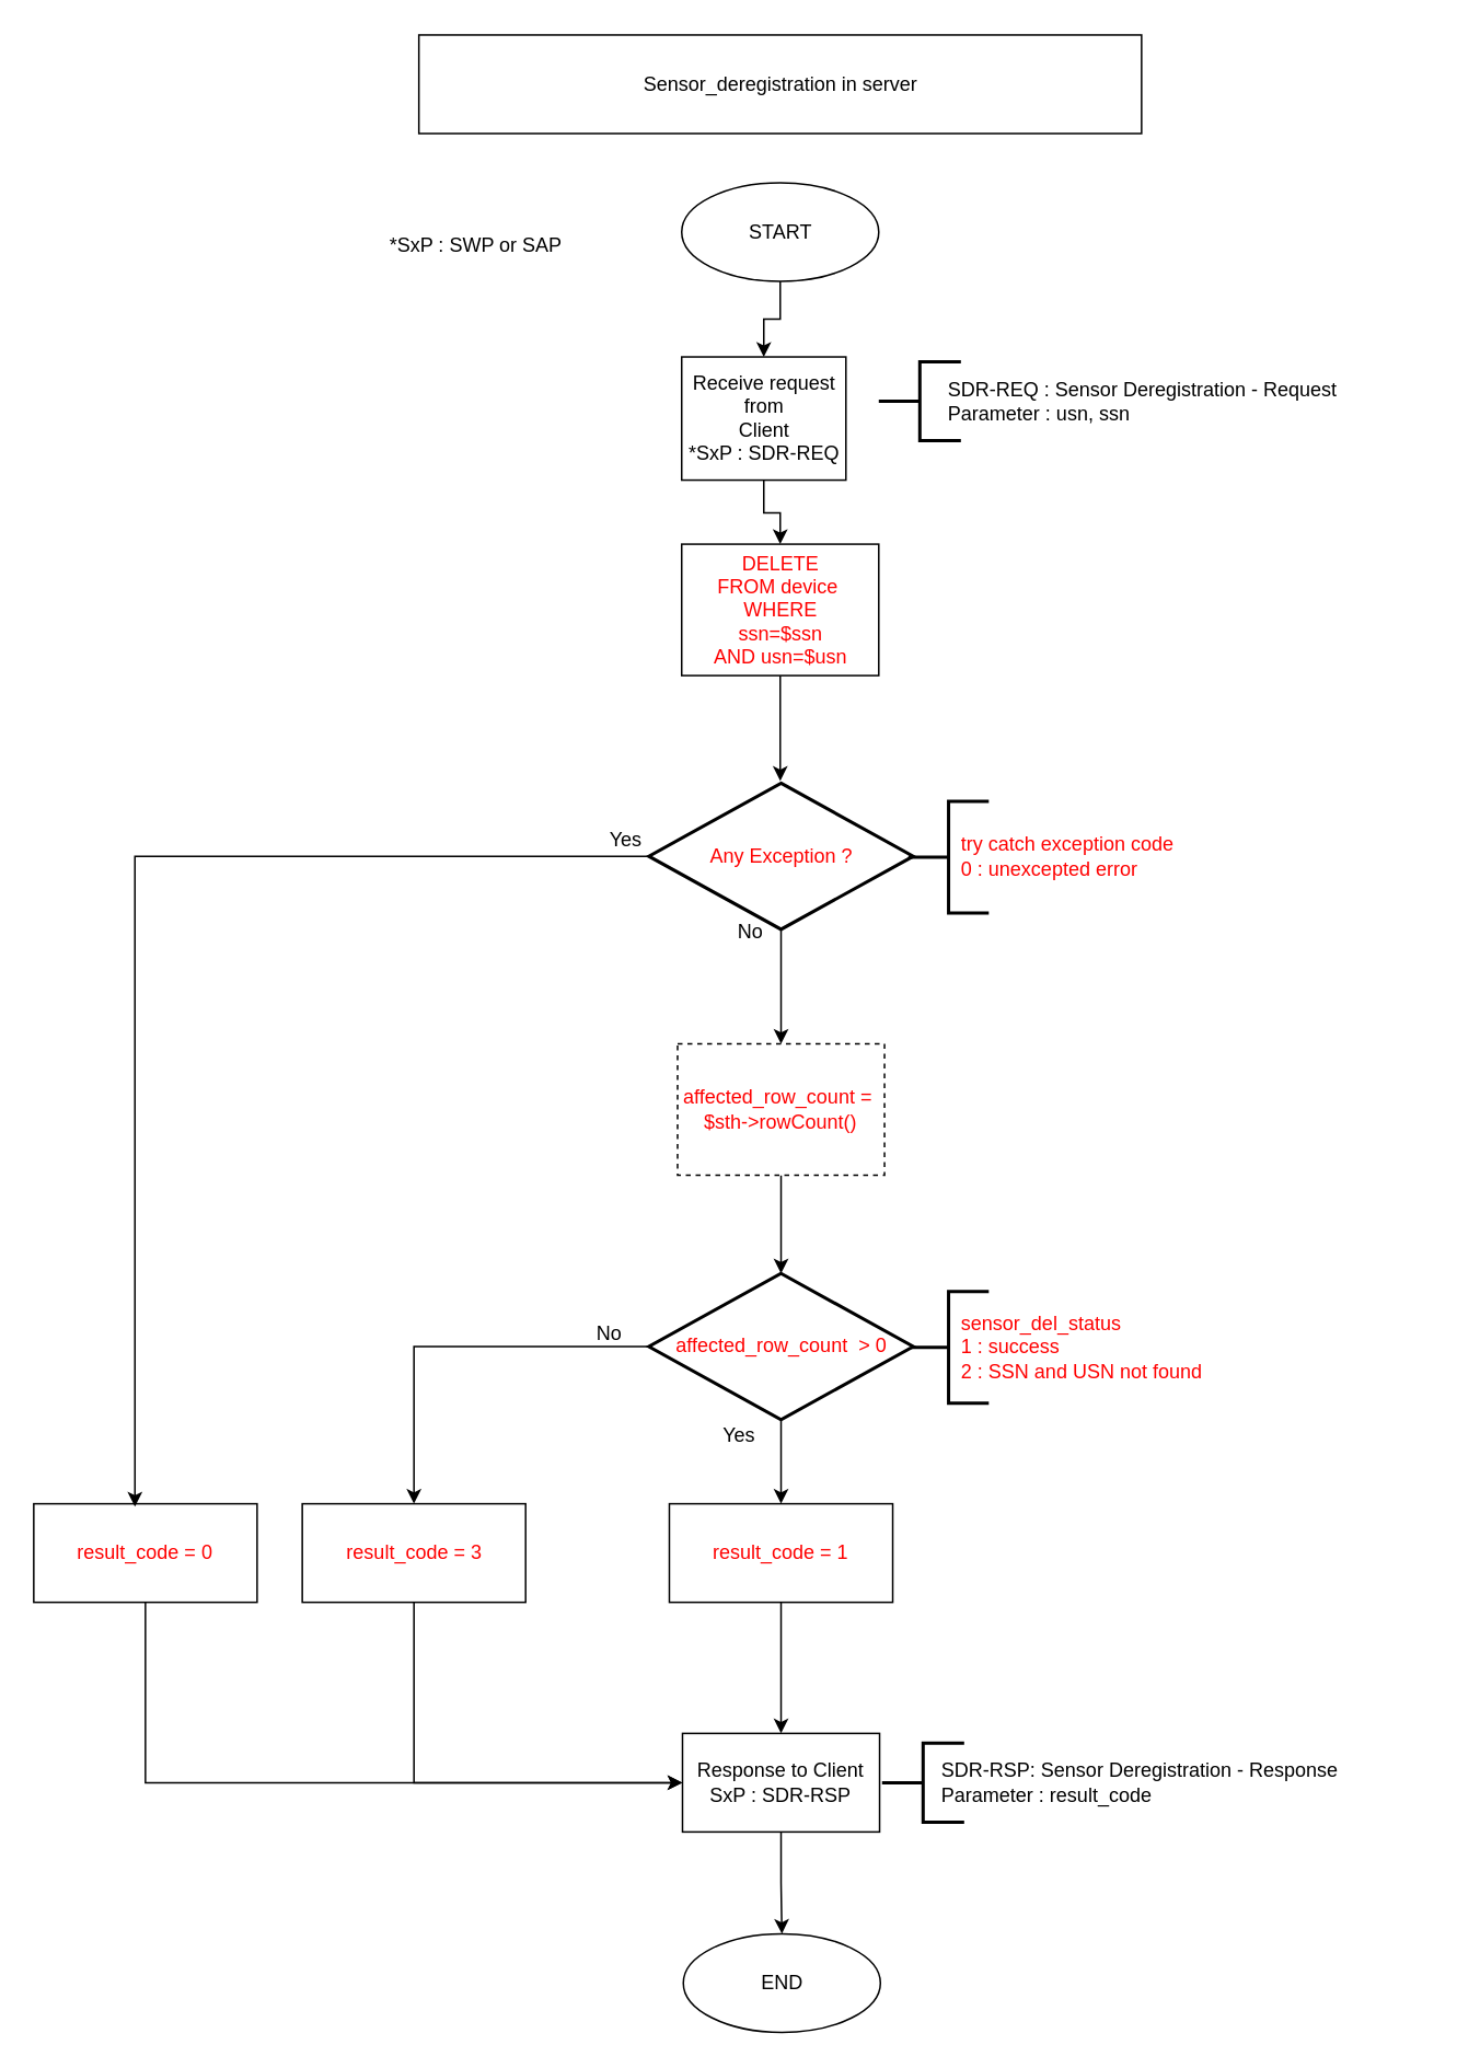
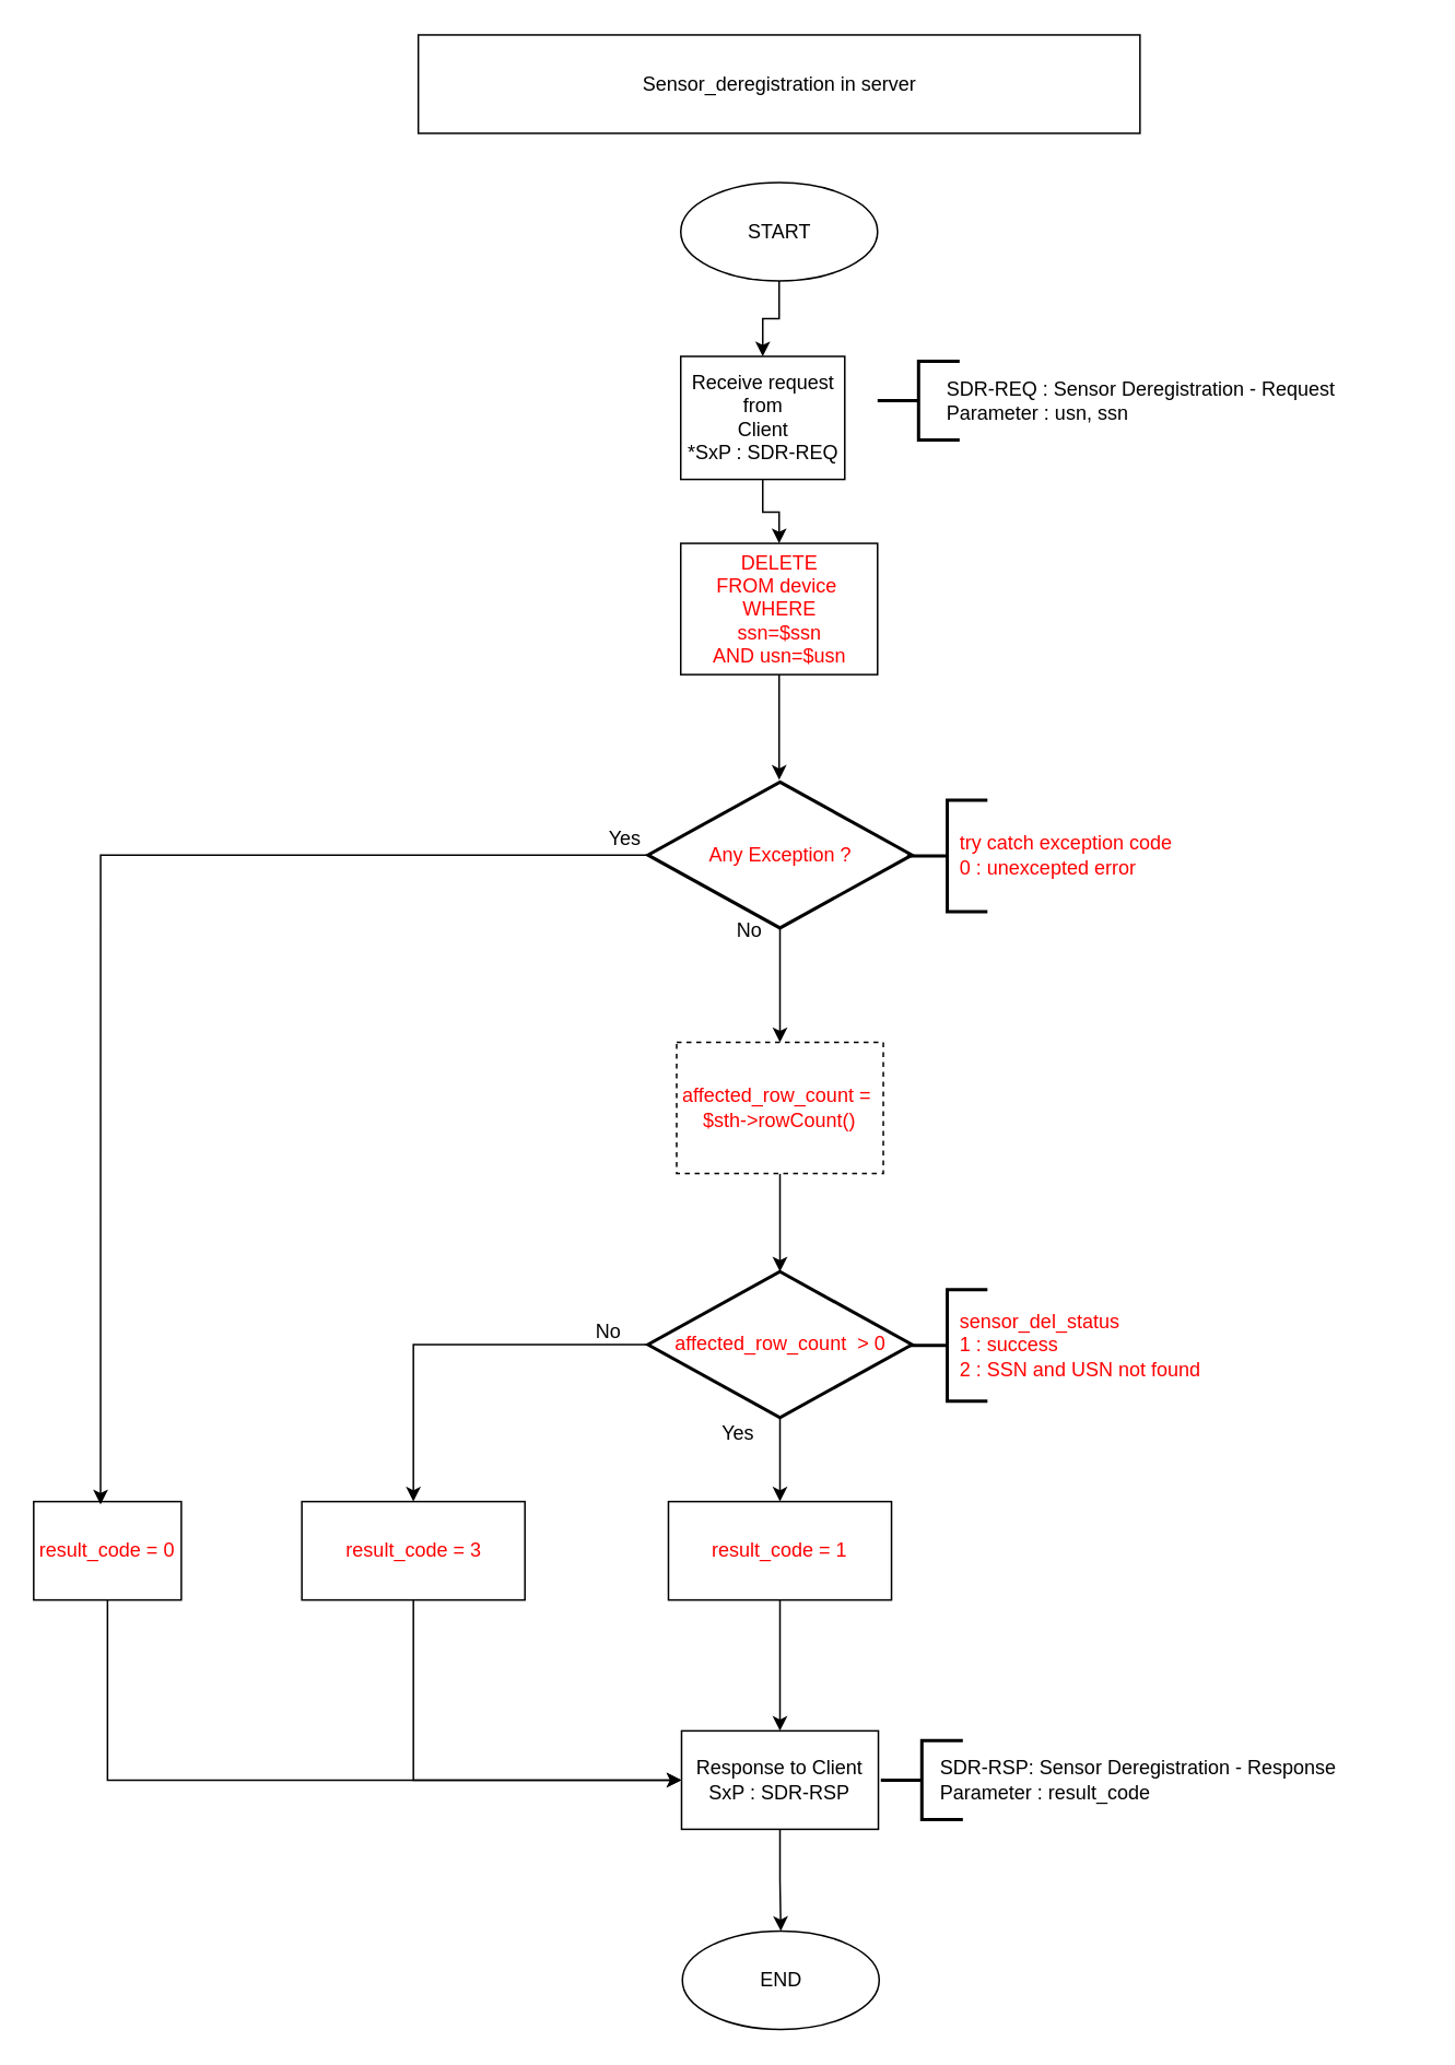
  <mxCell id="0" />
  <mxCell id="1" parent="0" />
  <mxCell id="2" style="edgeStyle=orthogonalEdgeStyle;rounded=0;orthogonalLoop=1;jettySize=auto;html=1;entryX=0.5;entryY=0;entryDx=0;entryDy=0;" parent="1" source="3" target="5" edge="1"><mxGeometry relative="1" as="geometry" /></mxCell>
  <mxCell id="3" value="START" style="ellipse;whiteSpace=wrap;html=1;" parent="1" vertex="1"><mxGeometry x="414.5" y="110.8" width="120" height="60" as="geometry" /></mxCell>
  <mxCell id="4" value="" style="edgeStyle=orthogonalEdgeStyle;rounded=0;orthogonalLoop=1;jettySize=auto;html=1;" parent="1" source="5" target="7" edge="1"><mxGeometry relative="1" as="geometry" /></mxCell>
  <mxCell id="5" value="Receive request from&lt;br&gt;Client&lt;br&gt;*SxP : SDR-REQ" style="rounded=0;whiteSpace=wrap;html=1;" parent="1" vertex="1"><mxGeometry x="414.5" y="216.8" width="100" height="75" as="geometry" /></mxCell>
  <mxCell id="6" style="edgeStyle=orthogonalEdgeStyle;rounded=0;orthogonalLoop=1;jettySize=auto;html=1;fontColor=#000000;" edge="1" parent="1" source="7"><mxGeometry relative="1" as="geometry"><mxPoint x="474.5" y="475" as="targetPoint" /></mxGeometry></mxCell>
  <mxCell id="7" value="DELETE&lt;br&gt;FROM device&amp;nbsp; &lt;br&gt;WHERE&lt;br&gt;ssn=$ssn &lt;br&gt;AND usn=$usn" style="rounded=0;whiteSpace=wrap;html=1;fontColor=#FF0000;" parent="1" vertex="1"><mxGeometry x="414.5" y="330.8" width="120" height="80" as="geometry" /></mxCell>
  <mxCell id="8" value="" style="strokeWidth=2;html=1;shape=mxgraph.flowchart.annotation_2;align=left;pointerEvents=1;rotation=0;" parent="1" vertex="1"><mxGeometry x="534.5" y="219.8" width="50" height="48" as="geometry" /></mxCell>
  <mxCell id="9" value="SDR-REQ : Sensor Deregistration - Request&lt;br&gt;Parameter : usn, ssn" style="text;html=1;strokeColor=none;fillColor=none;align=left;verticalAlign=middle;whiteSpace=wrap;rounded=0;" parent="1" vertex="1"><mxGeometry x="574.5" y="233.8" width="290" height="20" as="geometry" /></mxCell>
- <mxCell id="10" value="*SxP : SWP or SAP" style="text;html=1;resizable=0;points=[];autosize=1;align=left;verticalAlign=top;spacingTop=-4;" parent="1" vertex="1"><mxGeometry x="234.5" y="138.8" width="120" height="20" as="geometry" /></mxCell>
  <mxCell id="11" value="Sensor_deregistration in server" style="rounded=0;whiteSpace=wrap;html=1;" parent="1" vertex="1"><mxGeometry x="254.5" y="20.8" width="440" height="60" as="geometry" /></mxCell>
  <mxCell id="12" value="" style="edgeStyle=orthogonalEdgeStyle;rounded=0;orthogonalLoop=1;jettySize=auto;html=1;" parent="1" source="13" target="16" edge="1"><mxGeometry relative="1" as="geometry" /></mxCell>
  <mxCell id="13" value="Response to Client&lt;br&gt;SxP :&amp;nbsp;&lt;span style=&quot;text-align: left&quot;&gt;SDR-RSP&lt;/span&gt;" style="rounded=0;whiteSpace=wrap;html=1;" parent="1" vertex="1"><mxGeometry x="415" y="1054.8" width="120" height="60" as="geometry" /></mxCell>
  <mxCell id="14" value="" style="strokeWidth=2;html=1;shape=mxgraph.flowchart.annotation_2;align=left;pointerEvents=1;rotation=0;" parent="1" vertex="1"><mxGeometry x="536.5" y="1060.8" width="50" height="48" as="geometry" /></mxCell>
  <mxCell id="15" value="&lt;span&gt;SDR-RSP: Sensor Deregistration - Response&lt;/span&gt;&lt;br&gt;Parameter : result_code" style="text;html=1;strokeColor=none;fillColor=none;align=left;verticalAlign=middle;whiteSpace=wrap;rounded=0;" parent="1" vertex="1"><mxGeometry x="571" y="1074.8" width="270" height="20" as="geometry" /></mxCell>
  <mxCell id="16" value="END" style="ellipse;whiteSpace=wrap;html=1;" parent="1" vertex="1"><mxGeometry x="415.5" y="1176.8" width="120" height="60" as="geometry" /></mxCell>
  <mxCell id="17" style="edgeStyle=orthogonalEdgeStyle;rounded=0;orthogonalLoop=1;jettySize=auto;html=1;entryX=0;entryY=0.5;entryDx=0;entryDy=0;fontSize=12;fontColor=#FF0000;exitX=0.5;exitY=1;exitDx=0;exitDy=0;" parent="1" source="18" target="13" edge="1"><mxGeometry relative="1" as="geometry"><mxPoint x="412" y="1095" as="targetPoint" /></mxGeometry></mxCell>
  <mxCell id="18" value="&lt;font&gt;result_code = 3&lt;/font&gt;" style="rounded=0;whiteSpace=wrap;html=1;fontColor=#FF0000;" parent="1" vertex="1"><mxGeometry x="183.5" y="915" width="136" height="60" as="geometry" /></mxCell>
  <mxCell id="19" value="" style="strokeWidth=2;html=1;shape=mxgraph.flowchart.annotation_2;align=left;pointerEvents=1;rotation=0;fontColor=#FF0000;" parent="1" vertex="1"><mxGeometry x="552.5" y="785.8" width="49" height="68" as="geometry" /></mxCell>
  <mxCell id="20" value="&lt;span style=&quot;text-align: center&quot;&gt;sensor_del_status&lt;/span&gt;&lt;font&gt;&lt;br&gt;1 : success&lt;br&gt;2 : SSN and USN not found&lt;/font&gt;" style="text;html=1;strokeColor=none;fillColor=none;align=left;verticalAlign=middle;whiteSpace=wrap;rounded=0;fontColor=#FF0000;" parent="1" vertex="1"><mxGeometry x="582.5" y="785" width="270" height="69" as="geometry" /></mxCell>
  <mxCell id="21" style="edgeStyle=orthogonalEdgeStyle;rounded=0;orthogonalLoop=1;jettySize=auto;html=1;entryX=0.5;entryY=0;entryDx=0;entryDy=0;entryPerimeter=0;fontColor=#000000;" edge="1" parent="1" source="22" target="25"><mxGeometry relative="1" as="geometry" /></mxCell>
  <mxCell id="22" value="affected_row_count =&amp;nbsp;&lt;br&gt;$sth-&amp;gt;rowCount()" style="rounded=0;whiteSpace=wrap;html=1;fontColor=#FF0000;dashed=1;" vertex="1" parent="1"><mxGeometry x="412" y="635" width="126" height="80" as="geometry" /></mxCell>
  <mxCell id="23" style="edgeStyle=orthogonalEdgeStyle;rounded=0;orthogonalLoop=1;jettySize=auto;html=1;entryX=0.5;entryY=0;entryDx=0;entryDy=0;fontColor=#000000;" edge="1" parent="1" source="25" target="18"><mxGeometry relative="1" as="geometry" /></mxCell>
  <mxCell id="24" style="edgeStyle=orthogonalEdgeStyle;rounded=0;orthogonalLoop=1;jettySize=auto;html=1;entryX=0.5;entryY=0;entryDx=0;entryDy=0;fontColor=#000000;" edge="1" parent="1" source="25" target="28"><mxGeometry relative="1" as="geometry" /></mxCell>
  <mxCell id="25" value="affected_row_count&amp;nbsp; &amp;gt; 0" style="strokeWidth=2;html=1;shape=mxgraph.flowchart.decision;whiteSpace=wrap;fontSize=12;align=center;fontColor=#FF0000;" vertex="1" parent="1"><mxGeometry x="394.5" y="774.8" width="161" height="89" as="geometry" /></mxCell>
  <mxCell id="26" value="No" style="text;html=1;resizable=0;points=[];autosize=1;align=left;verticalAlign=top;spacingTop=-4;fontColor=#000000;" vertex="1" parent="1"><mxGeometry x="361" y="802" width="30" height="20" as="geometry" /></mxCell>
  <mxCell id="27" style="edgeStyle=orthogonalEdgeStyle;rounded=0;orthogonalLoop=1;jettySize=auto;html=1;entryX=0.5;entryY=0;entryDx=0;entryDy=0;fontColor=#000000;" edge="1" parent="1" source="28" target="13"><mxGeometry relative="1" as="geometry" /></mxCell>
  <mxCell id="28" value="&lt;font&gt;result_code = 1&lt;/font&gt;" style="rounded=0;whiteSpace=wrap;html=1;fontColor=#FF0000;" vertex="1" parent="1"><mxGeometry x="407" y="915" width="136" height="60" as="geometry" /></mxCell>
  <mxCell id="29" value="Yes" style="text;html=1;resizable=0;points=[];autosize=1;align=left;verticalAlign=top;spacingTop=-4;fontColor=#000000;" vertex="1" parent="1"><mxGeometry x="438" y="864" width="30" height="20" as="geometry" /></mxCell>
  <mxCell id="30" style="edgeStyle=orthogonalEdgeStyle;rounded=0;orthogonalLoop=1;jettySize=auto;html=1;entryX=0;entryY=0.5;entryDx=0;entryDy=0;fontColor=#000000;exitX=0.5;exitY=1;exitDx=0;exitDy=0;" edge="1" parent="1" source="31" target="13"><mxGeometry relative="1" as="geometry" /></mxCell>
- <mxCell id="31" value="&lt;font&gt;result_code = 0&lt;/font&gt;" style="rounded=0;whiteSpace=wrap;html=1;fontColor=#FF0000;" vertex="1" parent="1"><mxGeometry x="20" y="915" width="136" height="60" as="geometry" /></mxCell>
+ <mxCell id="31" value="&lt;font&gt;result_code = 0&lt;/font&gt;" style="rounded=0;whiteSpace=wrap;html=1;fontColor=#FF0000;" vertex="1" parent="1"><mxGeometry x="20" y="915" width="90" height="60" as="geometry" /></mxCell>
  <mxCell id="32" style="edgeStyle=orthogonalEdgeStyle;rounded=0;orthogonalLoop=1;jettySize=auto;html=1;entryX=0.5;entryY=0;entryDx=0;entryDy=0;fontColor=#000000;" edge="1" parent="1" source="34" target="22"><mxGeometry relative="1" as="geometry" /></mxCell>
  <mxCell id="33" style="edgeStyle=orthogonalEdgeStyle;rounded=0;orthogonalLoop=1;jettySize=auto;html=1;entryX=0.453;entryY=0.03;entryDx=0;entryDy=0;entryPerimeter=0;fontColor=#000000;" edge="1" parent="1" source="34" target="31"><mxGeometry relative="1" as="geometry" /></mxCell>
  <mxCell id="34" value="Any Exception ?" style="strokeWidth=2;html=1;shape=mxgraph.flowchart.decision;whiteSpace=wrap;fontSize=12;align=center;fontColor=#FF0000;" vertex="1" parent="1"><mxGeometry x="394.5" y="476.3" width="161" height="89" as="geometry" /></mxCell>
  <mxCell id="35" value="Yes" style="text;html=1;resizable=0;points=[];autosize=1;align=left;verticalAlign=top;spacingTop=-4;fontColor=#000000;" vertex="1" parent="1"><mxGeometry x="369" y="501" width="30" height="20" as="geometry" /></mxCell>
  <mxCell id="36" value="No" style="text;html=1;resizable=0;points=[];autosize=1;align=left;verticalAlign=top;spacingTop=-4;fontColor=#000000;" vertex="1" parent="1"><mxGeometry x="447" y="557" width="30" height="20" as="geometry" /></mxCell>
  <mxCell id="37" value="" style="strokeWidth=2;html=1;shape=mxgraph.flowchart.annotation_2;align=left;pointerEvents=1;rotation=0;fontColor=#FF0000;" vertex="1" parent="1"><mxGeometry x="552.5" y="487.3" width="49" height="68" as="geometry" /></mxCell>
  <mxCell id="38" value="&lt;span style=&quot;text-align: center&quot;&gt;try catch exception code&lt;/span&gt;&lt;font&gt;&lt;br&gt;0 : unexcepted error&lt;br&gt;&lt;/font&gt;" style="text;html=1;strokeColor=none;fillColor=none;align=left;verticalAlign=middle;whiteSpace=wrap;rounded=0;fontColor=#FF0000;" vertex="1" parent="1"><mxGeometry x="582.5" y="486.5" width="270" height="69" as="geometry" /></mxCell>
